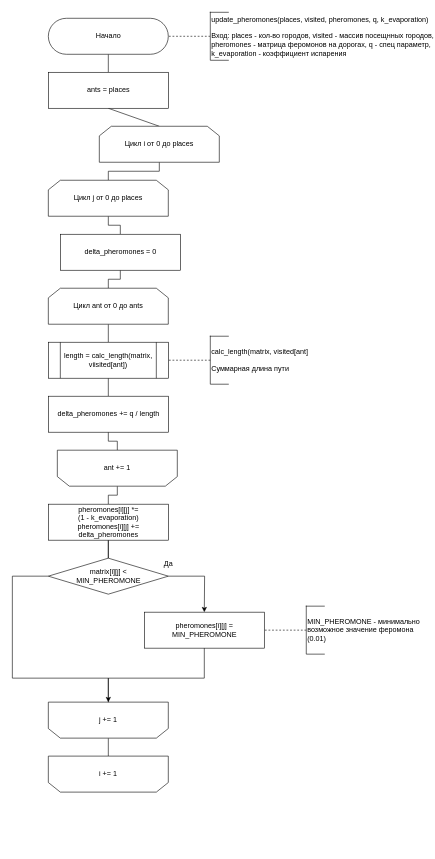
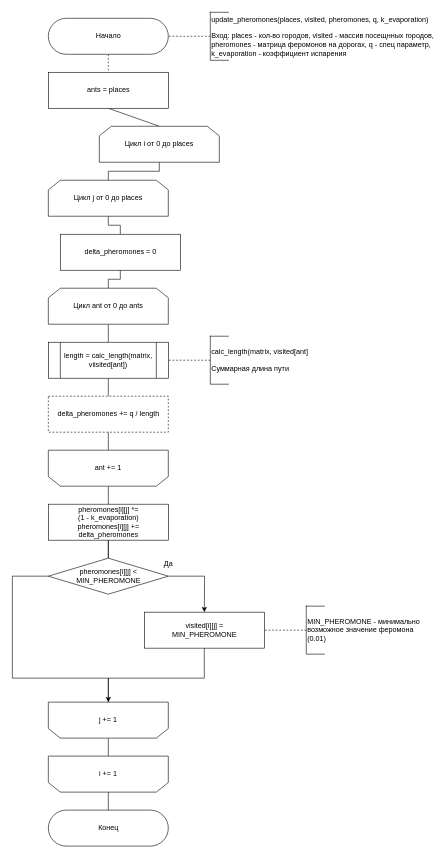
  <mxCell id="0" />
  <mxCell id="1" parent="0" />
- <mxCell id="2" style="edgeStyle=none;html=1;exitX=0.5;exitY=0.5;exitDx=0;exitDy=30;exitPerimeter=0;entryX=0.5;entryY=0;entryDx=0;entryDy=0;endArrow=none;endFill=0;" parent="1" source="3" target="7" edge="1"><mxGeometry relative="1" as="geometry" /></mxCell>
+ <mxCell id="2" style="edgeStyle=none;html=1;exitX=0.5;exitY=0.5;exitDx=0;exitDy=30;exitPerimeter=0;entryX=0.5;entryY=0;entryDx=0;entryDy=0;endArrow=none;endFill=0;dashed=1;" parent="1" source="3" target="7" edge="1"><mxGeometry relative="1" as="geometry" /></mxCell>
  <mxCell id="3" value="Начало" style="html=1;dashed=0;whitespace=wrap;shape=mxgraph.dfd.start" parent="1" vertex="1"><mxGeometry x="80" y="30" width="200" height="60" as="geometry" /></mxCell>
  <mxCell id="4" value="" style="edgeStyle=orthogonalEdgeStyle;rounded=0;orthogonalLoop=1;jettySize=auto;html=1;endArrow=none;endFill=0;dashed=1;" parent="1" source="5" target="3" edge="1"><mxGeometry relative="1" as="geometry" /></mxCell>
  <mxCell id="5" value="update_pheromones(places, visited, pheromones, q, k_evaporation)&lt;br&gt;&lt;br&gt;Вход: places - кол-во городов, visited - массив посещнных городов,&lt;br&gt;pheromones - матрица феромонов на дорогах, q - спец параметр,&lt;br&gt;k_evaporation - коэффициент испарения" style="html=1;dashed=0;whitespace=wrap;shape=partialRectangle;right=0;align=left;" parent="1" vertex="1"><mxGeometry x="350" y="20" width="30" height="80" as="geometry" /></mxCell>
  <mxCell id="6" style="edgeStyle=none;html=1;exitX=0.5;exitY=1;exitDx=0;exitDy=0;entryX=0.5;entryY=0;entryDx=0;entryDy=0;endArrow=none;endFill=0;" parent="1" source="7" target="9" edge="1"><mxGeometry relative="1" as="geometry" /></mxCell>
  <mxCell id="7" value="ants = places" style="html=1;dashed=0;whitespace=wrap;" parent="1" vertex="1"><mxGeometry x="80" y="120" width="200" height="60" as="geometry" /></mxCell>
  <mxCell id="8" style="edgeStyle=orthogonalEdgeStyle;html=1;exitX=0.5;exitY=1;exitDx=0;exitDy=0;entryX=0.5;entryY=0;entryDx=0;entryDy=0;rounded=0;endArrow=none;endFill=0;" edge="1" parent="1" source="9" target="23"><mxGeometry relative="1" as="geometry" /></mxCell>
  <mxCell id="9" value="Цикл i от 0 до places" style="shape=loopLimit;whiteSpace=wrap;html=1;direction=east" parent="1" vertex="1"><mxGeometry x="165" y="210" width="200" height="60" as="geometry" /></mxCell>
  <mxCell id="10" style="edgeStyle=orthogonalEdgeStyle;rounded=0;orthogonalLoop=1;jettySize=auto;html=1;exitX=1;exitY=0.5;exitDx=0;exitDy=0;endArrow=classic;endFill=1;" parent="1" source="12" edge="1"><mxGeometry relative="1" as="geometry"><mxPoint x="340" y="1020" as="targetPoint" /></mxGeometry></mxCell>
  <mxCell id="11" value="" style="edgeStyle=orthogonalEdgeStyle;rounded=0;html=1;endArrow=none;endFill=0;" edge="1" parent="1" source="12" target="37"><mxGeometry relative="1" as="geometry" /></mxCell>
- <mxCell id="12" value="matrix[i][j] &amp;lt;&lt;br&gt;MIN_PHEROMONE" style="shape=rhombus;html=1;dashed=0;whitespace=wrap;perimeter=rhombusPerimeter;" parent="1" vertex="1"><mxGeometry x="80" y="930" width="200" height="60" as="geometry" /></mxCell>
+ <mxCell id="12" value="pheromones[i][j] &amp;lt;&lt;br&gt;MIN_PHEROMONE" style="shape=rhombus;html=1;dashed=0;whitespace=wrap;perimeter=rhombusPerimeter;" parent="1" vertex="1"><mxGeometry x="80" y="930" width="200" height="60" as="geometry" /></mxCell>
  <mxCell id="13" value="Да" style="text;html=1;align=center;verticalAlign=middle;resizable=0;points=[];autosize=1;strokeColor=none;" parent="1" vertex="1"><mxGeometry x="265" y="930" width="30" height="20" as="geometry" /></mxCell>
- <mxCell id="14" value="pheromones[i][j] =&lt;br&gt;MIN_PHEROMONE" style="html=1;dashed=0;whitespace=wrap;" parent="1" vertex="1"><mxGeometry x="240" y="1020" width="200" height="60" as="geometry" /></mxCell>
+ <mxCell id="14" value="visited[i][j] =&lt;br&gt;MIN_PHEROMONE" style="html=1;dashed=0;whitespace=wrap;" parent="1" vertex="1"><mxGeometry x="240" y="1020" width="200" height="60" as="geometry" /></mxCell>
  <mxCell id="15" style="edgeStyle=orthogonalEdgeStyle;rounded=0;html=1;exitX=0.5;exitY=1;exitDx=0;exitDy=0;entryX=0.5;entryY=1;entryDx=0;entryDy=0;endArrow=classic;endFill=1;" parent="1" source="14" target="18" edge="1"><mxGeometry relative="1" as="geometry"><Array as="points"><mxPoint x="340" y="1130" /><mxPoint x="180" y="1130" /></Array><mxPoint x="340" y="1170" as="sourcePoint" /></mxGeometry></mxCell>
  <mxCell id="16" style="edgeStyle=orthogonalEdgeStyle;rounded=0;html=1;exitX=0;exitY=0.5;exitDx=0;exitDy=0;endArrow=none;endFill=0;" parent="1" source="12" edge="1"><mxGeometry relative="1" as="geometry"><mxPoint x="180" y="1200" as="targetPoint" /><Array as="points"><mxPoint x="20" y="960" /><mxPoint x="20" y="1130" /><mxPoint x="180" y="1130" /></Array><mxPoint x="20" y="1080" as="sourcePoint" /></mxGeometry></mxCell>
  <mxCell id="17" style="edgeStyle=orthogonalEdgeStyle;rounded=0;html=1;exitX=0.5;exitY=0;exitDx=0;exitDy=0;entryX=0.5;entryY=1;entryDx=0;entryDy=0;endArrow=none;endFill=0;" edge="1" parent="1" source="18" target="21"><mxGeometry relative="1" as="geometry" /></mxCell>
  <mxCell id="18" value="j += 1" style="shape=loopLimit;whiteSpace=wrap;html=1;strokeWidth=1;direction=west;" parent="1" vertex="1"><mxGeometry x="80" y="1170" width="200" height="60" as="geometry" /></mxCell>
+ <mxCell id="19" value="Конец" style="html=1;dashed=0;whitespace=wrap;shape=mxgraph.dfd.start" parent="1" vertex="1"><mxGeometry x="80" y="1350" width="200" height="60" as="geometry" /></mxCell>
+ <mxCell id="20" style="edgeStyle=orthogonalEdgeStyle;rounded=0;html=1;exitX=0.5;exitY=0;exitDx=0;exitDy=0;entryX=0.5;entryY=0.5;entryDx=0;entryDy=-30;entryPerimeter=0;endArrow=none;endFill=0;" parent="1" source="21" target="19" edge="1"><mxGeometry relative="1" as="geometry" /></mxCell>
  <mxCell id="21" value="i += 1" style="shape=loopLimit;whiteSpace=wrap;html=1;strokeWidth=1;direction=west;" parent="1" vertex="1"><mxGeometry x="80" y="1260" width="200" height="60" as="geometry" /></mxCell>
  <mxCell id="22" style="edgeStyle=orthogonalEdgeStyle;rounded=0;html=1;exitX=0.5;exitY=1;exitDx=0;exitDy=0;entryX=0.5;entryY=0;entryDx=0;entryDy=0;endArrow=none;endFill=0;" edge="1" parent="1" source="23" target="25"><mxGeometry relative="1" as="geometry" /></mxCell>
  <mxCell id="23" value="Цикл j от 0 до places" style="shape=loopLimit;whiteSpace=wrap;html=1;direction=east" vertex="1" parent="1"><mxGeometry x="80" y="300" width="200" height="60" as="geometry" /></mxCell>
  <mxCell id="24" style="edgeStyle=orthogonalEdgeStyle;rounded=0;html=1;exitX=0.5;exitY=1;exitDx=0;exitDy=0;entryX=0.5;entryY=0;entryDx=0;entryDy=0;endArrow=none;endFill=0;" edge="1" parent="1" source="25" target="27"><mxGeometry relative="1" as="geometry" /></mxCell>
  <mxCell id="25" value="delta_pheromones = 0" style="html=1;dashed=0;whitespace=wrap;" vertex="1" parent="1"><mxGeometry x="100" y="390" width="200" height="60" as="geometry" /></mxCell>
  <mxCell id="26" style="edgeStyle=orthogonalEdgeStyle;rounded=0;html=1;exitX=0.5;exitY=1;exitDx=0;exitDy=0;entryX=0.5;entryY=0;entryDx=0;entryDy=0;endArrow=none;endFill=0;" edge="1" parent="1" source="27" target="29"><mxGeometry relative="1" as="geometry" /></mxCell>
  <mxCell id="27" value="Цикл ant от 0 до ants" style="shape=loopLimit;whiteSpace=wrap;html=1;direction=east" vertex="1" parent="1"><mxGeometry x="80" y="480" width="200" height="60" as="geometry" /></mxCell>
  <mxCell id="28" style="edgeStyle=orthogonalEdgeStyle;rounded=0;html=1;exitX=0.5;exitY=1;exitDx=0;exitDy=0;entryX=0.5;entryY=0;entryDx=0;entryDy=0;endArrow=none;endFill=0;" edge="1" parent="1" source="29" target="31"><mxGeometry relative="1" as="geometry" /></mxCell>
  <mxCell id="29" value="length = calc_length(matrix, viisited[ant])" style="shape=process;whiteSpace=wrap;html=1;backgroundOutline=1;" vertex="1" parent="1"><mxGeometry x="80" y="570" width="200" height="60" as="geometry" /></mxCell>
  <mxCell id="30" style="edgeStyle=orthogonalEdgeStyle;rounded=0;html=1;exitX=0.5;exitY=1;exitDx=0;exitDy=0;entryX=0.5;entryY=1;entryDx=0;entryDy=0;endArrow=none;endFill=0;" edge="1" parent="1" source="31" target="35"><mxGeometry relative="1" as="geometry" /></mxCell>
- <mxCell id="31" value="delta_pheromones += q / length" style="html=1;dashed=0;whitespace=wrap;" vertex="1" parent="1"><mxGeometry x="80" y="660" width="200" height="60" as="geometry" /></mxCell>
+ <mxCell id="31" value="delta_pheromones += q / length" style="html=1;dashed=1;whitespace=wrap;" vertex="1" parent="1"><mxGeometry x="80" y="660" width="200" height="60" as="geometry" /></mxCell>
  <mxCell id="32" value="calc_length(matrix, visited[ant]&lt;br&gt;&lt;br&gt;Суммарная длина пути" style="html=1;dashed=0;whitespace=wrap;shape=partialRectangle;right=0;align=left;" vertex="1" parent="1"><mxGeometry x="350" y="560" width="30" height="80" as="geometry" /></mxCell>
  <mxCell id="33" value="" style="edgeStyle=orthogonalEdgeStyle;rounded=0;orthogonalLoop=1;jettySize=auto;html=1;endArrow=none;endFill=0;dashed=1;entryX=1;entryY=0.5;entryDx=0;entryDy=0;" edge="1" parent="1" source="32"><mxGeometry relative="1" as="geometry"><mxPoint x="280" y="600" as="targetPoint" /></mxGeometry></mxCell>
  <mxCell id="34" style="edgeStyle=orthogonalEdgeStyle;rounded=0;html=1;exitX=0.5;exitY=0;exitDx=0;exitDy=0;entryX=0.5;entryY=0;entryDx=0;entryDy=0;endArrow=none;endFill=0;" edge="1" parent="1" source="35" target="37"><mxGeometry relative="1" as="geometry" /></mxCell>
- <mxCell id="35" value="ant += 1" style="shape=loopLimit;whiteSpace=wrap;html=1;strokeWidth=1;direction=west;" vertex="1" parent="1"><mxGeometry x="95" y="750" width="200" height="60" as="geometry" /></mxCell>
+ <mxCell id="35" value="ant += 1" style="shape=loopLimit;whiteSpace=wrap;html=1;strokeWidth=1;direction=west;" vertex="1" parent="1"><mxGeometry x="80" y="750" width="200" height="60" as="geometry" /></mxCell>
  <mxCell id="36" style="edgeStyle=orthogonalEdgeStyle;rounded=0;html=1;exitX=0.5;exitY=1;exitDx=0;exitDy=0;entryX=0.5;entryY=0;entryDx=0;entryDy=0;endArrow=none;endFill=0;" edge="1" parent="1" source="37" target="12"><mxGeometry relative="1" as="geometry" /></mxCell>
  <mxCell id="37" value="pheromones[i][j] *= &lt;br&gt;(1 -&amp;nbsp;&lt;span style=&quot;text-align: left&quot;&gt;k_evaporation)&lt;br&gt;&lt;/span&gt;pheromones[i][j] += &lt;br&gt;delta_pheromones&lt;span style=&quot;text-align: left&quot;&gt;&lt;br&gt;&lt;/span&gt;" style="html=1;dashed=0;whitespace=wrap;" vertex="1" parent="1"><mxGeometry x="80" y="840" width="200" height="60" as="geometry" /></mxCell>
  <mxCell id="38" value="MIN_PHEROMONE - минимально&lt;br&gt;возможное значение феромона&lt;br&gt;(0.01)" style="html=1;dashed=0;whitespace=wrap;shape=partialRectangle;right=0;align=left;" vertex="1" parent="1"><mxGeometry x="510" y="1010" width="30" height="80" as="geometry" /></mxCell>
  <mxCell id="39" value="" style="edgeStyle=orthogonalEdgeStyle;rounded=0;orthogonalLoop=1;jettySize=auto;html=1;endArrow=none;endFill=0;dashed=1;entryX=1;entryY=0.5;entryDx=0;entryDy=0;" edge="1" source="38" parent="1"><mxGeometry relative="1" as="geometry"><mxPoint x="440" y="1050" as="targetPoint" /></mxGeometry></mxCell>
